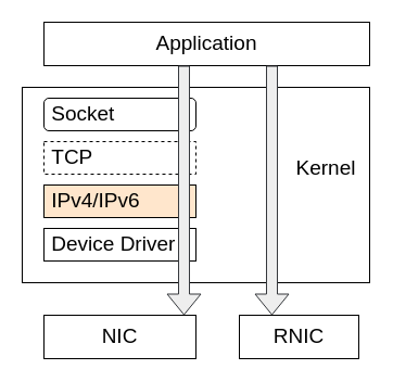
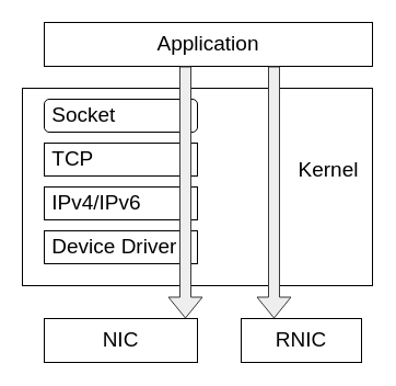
  <mxCell id="0" />
  <mxCell id="1" parent="0" />
  <mxCell id="2" value="" style="rounded=0;whiteSpace=wrap;html=1;fontSize=19;" vertex="1" parent="1"><mxGeometry x="20" y="80" width="320" height="180" as="geometry" /></mxCell>
  <mxCell id="3" value="&amp;nbsp;Socket" style="whiteSpace=wrap;html=1;fontSize=19;align=left;rounded=1;" vertex="1" parent="1"><mxGeometry x="40" y="90" width="140" height="30" as="geometry" /></mxCell>
- <mxCell id="4" value="&amp;nbsp;TCP" style="rounded=0;whiteSpace=wrap;html=1;fontSize=19;align=left;dashed=1;" vertex="1" parent="1"><mxGeometry x="40" y="130" width="140" height="30" as="geometry" /></mxCell>
+ <mxCell id="4" value="&amp;nbsp;TCP" style="rounded=0;whiteSpace=wrap;html=1;fontSize=19;align=left;" vertex="1" parent="1"><mxGeometry x="40" y="130" width="140" height="30" as="geometry" /></mxCell>
  <mxCell id="5" style="edgeStyle=orthogonalEdgeStyle;rounded=0;orthogonalLoop=1;jettySize=auto;html=1;exitX=0.5;exitY=1;exitDx=0;exitDy=0;fontSize=19;align=left;" edge="1" parent="1" source="4" target="4"><mxGeometry relative="1" as="geometry" /></mxCell>
- <mxCell id="6" value="&amp;nbsp;IPv4/IPv6" style="rounded=0;whiteSpace=wrap;html=1;fontSize=19;align=left;fillColor=#ffe6cc;" vertex="1" parent="1"><mxGeometry x="40" y="170" width="140" height="30" as="geometry" /></mxCell>
+ <mxCell id="6" value="&amp;nbsp;IPv4/IPv6" style="rounded=0;whiteSpace=wrap;html=1;fontSize=19;align=left;" vertex="1" parent="1"><mxGeometry x="40" y="170" width="140" height="30" as="geometry" /></mxCell>
  <mxCell id="7" value="&amp;nbsp;Device Driver" style="rounded=0;whiteSpace=wrap;html=1;fontSize=19;align=left;" vertex="1" parent="1"><mxGeometry x="40" y="210" width="140" height="30" as="geometry" /></mxCell>
  <mxCell id="8" value="NIC" style="rounded=0;whiteSpace=wrap;html=1;fontSize=19;" vertex="1" parent="1"><mxGeometry x="40" y="290" width="140" height="40" as="geometry" /></mxCell>
  <mxCell id="9" value="RNIC" style="rounded=0;whiteSpace=wrap;html=1;fontSize=19;" vertex="1" parent="1"><mxGeometry x="220" y="290" width="110" height="40" as="geometry" /></mxCell>
  <mxCell id="10" value="Application" style="rounded=0;whiteSpace=wrap;html=1;fontSize=19;" vertex="1" parent="1"><mxGeometry x="40" y="20" width="300" height="40" as="geometry" /></mxCell>
  <mxCell id="11" value="" style="shape=flexArrow;endArrow=classic;html=1;rounded=0;fontSize=19;fillColor=#eeeeee;strokeColor=#36393d;" edge="1" parent="1"><mxGeometry width="50" height="50" relative="1" as="geometry"><mxPoint x="169" y="60" as="sourcePoint" /><mxPoint x="169" y="290" as="targetPoint" /></mxGeometry></mxCell>
  <mxCell id="12" value="" style="shape=flexArrow;endArrow=classic;html=1;rounded=0;fontSize=19;fillColor=#eeeeee;strokeColor=#36393d;" edge="1" parent="1"><mxGeometry width="50" height="50" relative="1" as="geometry"><mxPoint x="250" y="60" as="sourcePoint" /><mxPoint x="250" y="290" as="targetPoint" /></mxGeometry></mxCell>
  <mxCell id="13" value="Kernel" style="text;html=1;strokeColor=none;fillColor=none;align=center;verticalAlign=middle;whiteSpace=wrap;rounded=0;fontSize=19;" vertex="1" parent="1"><mxGeometry x="270" y="140" width="60" height="30" as="geometry" /></mxCell>
